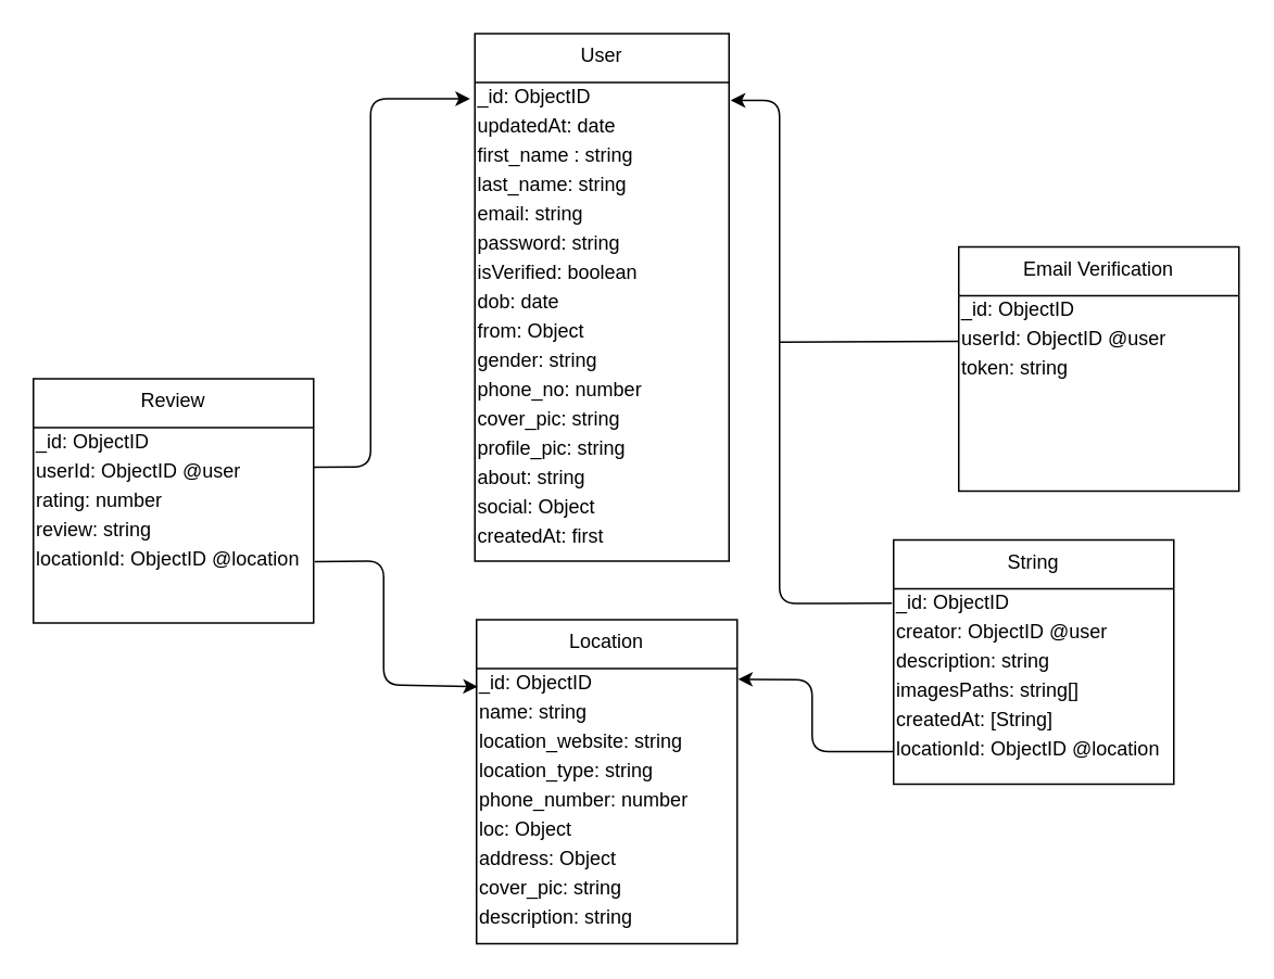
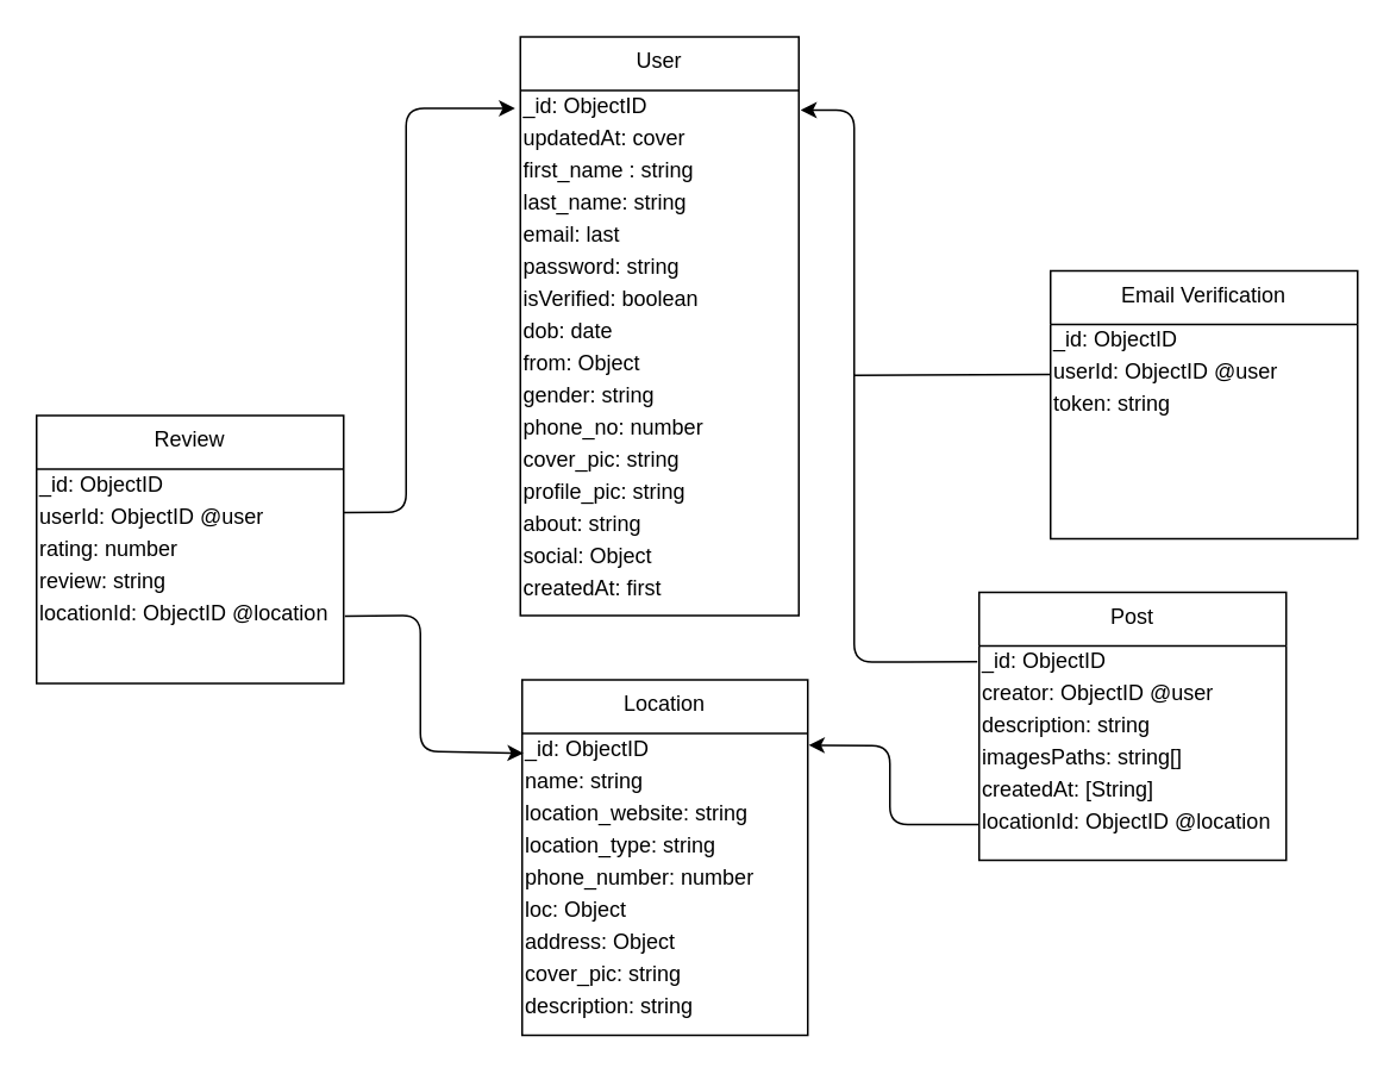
  <mxCell id="0" />
  <mxCell id="1" parent="0" />
  <mxCell id="2" value="Review" style="swimlane;fontStyle=0;align=center;verticalAlign=top;childLayout=stackLayout;horizontal=1;startSize=30;horizontalStack=0;resizeParent=1;resizeLast=0;collapsible=1;marginBottom=0;rounded=0;shadow=0;strokeWidth=1;" parent="1" vertex="1"><mxGeometry x="20" y="232" width="172" height="150" as="geometry"><mxRectangle x="230" y="140" width="160" height="26" as="alternateBounds" /></mxGeometry></mxCell>
  <mxCell id="3" value="_id: ObjectID" style="text;html=1;align=left;verticalAlign=middle;resizable=0;points=[];autosize=1;" vertex="1" parent="2"><mxGeometry y="30" width="172" height="18" as="geometry" /></mxCell>
  <mxCell id="4" value="userId: ObjectID @user" style="text;html=1;align=left;verticalAlign=middle;resizable=0;points=[];autosize=1;" vertex="1" parent="2"><mxGeometry y="48" width="172" height="18" as="geometry" /></mxCell>
  <mxCell id="5" value="rating: number" style="text;html=1;align=left;verticalAlign=middle;resizable=0;points=[];autosize=1;" vertex="1" parent="2"><mxGeometry y="66" width="172" height="18" as="geometry" /></mxCell>
  <mxCell id="6" value="review: string" style="text;html=1;align=left;verticalAlign=middle;resizable=0;points=[];autosize=1;" vertex="1" parent="2"><mxGeometry y="84" width="172" height="18" as="geometry" /></mxCell>
  <mxCell id="7" value="locationId: ObjectID @location" style="text;html=1;align=left;verticalAlign=middle;resizable=0;points=[];autosize=1;" vertex="1" parent="2"><mxGeometry y="102" width="172" height="18" as="geometry" /></mxCell>
  <mxCell id="8" value="User" style="swimlane;fontStyle=0;align=center;verticalAlign=top;childLayout=stackLayout;horizontal=1;startSize=30;horizontalStack=0;resizeParent=1;resizeLast=0;collapsible=1;marginBottom=0;rounded=0;shadow=0;strokeWidth=1;" parent="1" vertex="1"><mxGeometry x="291" y="20" width="156" height="324" as="geometry"><mxRectangle x="179" y="400" width="160" height="26" as="alternateBounds" /></mxGeometry></mxCell>
  <mxCell id="9" value="_id: ObjectID" style="text;html=1;align=left;verticalAlign=middle;resizable=0;points=[];autosize=1;" vertex="1" parent="8"><mxGeometry y="30" width="156" height="18" as="geometry" /></mxCell>
- <mxCell id="10" value="updatedAt: date" style="text;html=1;align=left;verticalAlign=middle;resizable=0;points=[];autosize=1;" vertex="1" parent="8"><mxGeometry y="48" width="156" height="18" as="geometry" /></mxCell>
+ <mxCell id="10" value="updatedAt: cover" style="text;html=1;align=left;verticalAlign=middle;resizable=0;points=[];autosize=1;" vertex="1" parent="8"><mxGeometry y="48" width="156" height="18" as="geometry" /></mxCell>
  <mxCell id="11" value="first_name : string" style="text;html=1;align=left;verticalAlign=middle;resizable=0;points=[];autosize=1;" vertex="1" parent="8"><mxGeometry y="66" width="156" height="18" as="geometry" /></mxCell>
  <mxCell id="12" value="last_name: string" style="text;html=1;align=left;verticalAlign=middle;resizable=0;points=[];autosize=1;" vertex="1" parent="8"><mxGeometry y="84" width="156" height="18" as="geometry" /></mxCell>
- <mxCell id="13" value="email: string" style="text;html=1;align=left;verticalAlign=middle;resizable=0;points=[];autosize=1;" vertex="1" parent="8"><mxGeometry y="102" width="156" height="18" as="geometry" /></mxCell>
+ <mxCell id="13" value="email: last" style="text;html=1;align=left;verticalAlign=middle;resizable=0;points=[];autosize=1;" vertex="1" parent="8"><mxGeometry y="102" width="156" height="18" as="geometry" /></mxCell>
  <mxCell id="14" value="password: string" style="text;html=1;align=left;verticalAlign=middle;resizable=0;points=[];autosize=1;" vertex="1" parent="8"><mxGeometry y="120" width="156" height="18" as="geometry" /></mxCell>
  <mxCell id="15" value="isVerified: boolean" style="text;html=1;align=left;verticalAlign=middle;resizable=0;points=[];autosize=1;" vertex="1" parent="8"><mxGeometry y="138" width="156" height="18" as="geometry" /></mxCell>
  <mxCell id="16" value="dob: date" style="text;html=1;align=left;verticalAlign=middle;resizable=0;points=[];autosize=1;" vertex="1" parent="8"><mxGeometry y="156" width="156" height="18" as="geometry" /></mxCell>
  <mxCell id="17" value="from: Object" style="text;html=1;align=left;verticalAlign=middle;resizable=0;points=[];autosize=1;" vertex="1" parent="8"><mxGeometry y="174" width="156" height="18" as="geometry" /></mxCell>
  <mxCell id="18" value="gender: string" style="text;html=1;align=left;verticalAlign=middle;resizable=0;points=[];autosize=1;" vertex="1" parent="8"><mxGeometry y="192" width="156" height="18" as="geometry" /></mxCell>
  <mxCell id="19" value="phone_no: number" style="text;html=1;align=left;verticalAlign=middle;resizable=0;points=[];autosize=1;" vertex="1" parent="8"><mxGeometry y="210" width="156" height="18" as="geometry" /></mxCell>
  <mxCell id="20" value="cover_pic: string" style="text;html=1;align=left;verticalAlign=middle;resizable=0;points=[];autosize=1;" vertex="1" parent="8"><mxGeometry y="228" width="156" height="18" as="geometry" /></mxCell>
  <mxCell id="21" value="profile_pic: string" style="text;html=1;align=left;verticalAlign=middle;resizable=0;points=[];autosize=1;" vertex="1" parent="8"><mxGeometry y="246" width="156" height="18" as="geometry" /></mxCell>
  <mxCell id="22" value="about: string" style="text;html=1;align=left;verticalAlign=middle;resizable=0;points=[];autosize=1;" vertex="1" parent="8"><mxGeometry y="264" width="156" height="18" as="geometry" /></mxCell>
  <mxCell id="23" value="social: Object" style="text;html=1;align=left;verticalAlign=middle;resizable=0;points=[];autosize=1;" vertex="1" parent="8"><mxGeometry y="282" width="156" height="18" as="geometry" /></mxCell>
  <mxCell id="24" value="createdAt: first" style="text;html=1;align=left;verticalAlign=middle;resizable=0;points=[];autosize=1;" vertex="1" parent="8"><mxGeometry y="300" width="156" height="18" as="geometry" /></mxCell>
  <mxCell id="25" value="Location" style="swimlane;fontStyle=0;align=center;verticalAlign=top;childLayout=stackLayout;horizontal=1;startSize=30;horizontalStack=0;resizeParent=1;resizeLast=0;collapsible=1;marginBottom=0;rounded=0;shadow=0;strokeWidth=1;" parent="1" vertex="1"><mxGeometry x="292" y="380" width="160" height="199" as="geometry"><mxRectangle x="230" y="140" width="160" height="26" as="alternateBounds" /></mxGeometry></mxCell>
  <mxCell id="26" value="_id: ObjectID" style="text;html=1;align=left;verticalAlign=middle;resizable=0;points=[];autosize=1;" vertex="1" parent="25"><mxGeometry y="30" width="160" height="18" as="geometry" /></mxCell>
  <mxCell id="27" value="name: string" style="text;html=1;align=left;verticalAlign=middle;resizable=0;points=[];autosize=1;" vertex="1" parent="25"><mxGeometry y="48" width="160" height="18" as="geometry" /></mxCell>
  <mxCell id="28" value="location_website: string" style="text;html=1;align=left;verticalAlign=middle;resizable=0;points=[];autosize=1;" vertex="1" parent="25"><mxGeometry y="66" width="160" height="18" as="geometry" /></mxCell>
  <mxCell id="29" value="location_type: string" style="text;html=1;align=left;verticalAlign=middle;resizable=0;points=[];autosize=1;" vertex="1" parent="25"><mxGeometry y="84" width="160" height="18" as="geometry" /></mxCell>
  <mxCell id="30" value="phone_number: number" style="text;html=1;align=left;verticalAlign=middle;resizable=0;points=[];autosize=1;" vertex="1" parent="25"><mxGeometry y="102" width="160" height="18" as="geometry" /></mxCell>
  <mxCell id="31" value="loc: Object" style="text;html=1;align=left;verticalAlign=middle;resizable=0;points=[];autosize=1;" vertex="1" parent="25"><mxGeometry y="120" width="160" height="18" as="geometry" /></mxCell>
  <mxCell id="32" value="address: Object" style="text;html=1;align=left;verticalAlign=middle;resizable=0;points=[];autosize=1;" vertex="1" parent="25"><mxGeometry y="138" width="160" height="18" as="geometry" /></mxCell>
  <mxCell id="33" value="cover_pic: string" style="text;html=1;align=left;verticalAlign=middle;resizable=0;points=[];autosize=1;" vertex="1" parent="25"><mxGeometry y="156" width="160" height="18" as="geometry" /></mxCell>
  <mxCell id="34" value="description: string" style="text;html=1;align=left;verticalAlign=middle;resizable=0;points=[];autosize=1;" vertex="1" parent="25"><mxGeometry y="174" width="160" height="18" as="geometry" /></mxCell>
  <mxCell id="35" value="" style="endArrow=classic;html=1;exitX=1.004;exitY=0.57;exitDx=0;exitDy=0;exitPerimeter=0;entryX=0.005;entryY=0.617;entryDx=0;entryDy=0;entryPerimeter=0;" edge="1" parent="1" source="7" target="26"><mxGeometry width="50" height="50" relative="1" as="geometry"><mxPoint x="192" y="289" as="sourcePoint" /><mxPoint x="250" y="439" as="targetPoint" /><Array as="points"><mxPoint x="235" y="344" /><mxPoint x="235" y="420" /></Array></mxGeometry></mxCell>
  <mxCell id="36" value="" style="endArrow=classic;html=1;exitX=0.998;exitY=0.354;exitDx=0;exitDy=0;exitPerimeter=0;entryX=-0.019;entryY=0.556;entryDx=0;entryDy=0;entryPerimeter=0;" edge="1" parent="1" source="4" target="9"><mxGeometry width="50" height="50" relative="1" as="geometry"><mxPoint x="207" y="277" as="sourcePoint" /><mxPoint x="260" y="72" as="targetPoint" /><Array as="points"><mxPoint x="227" y="286" /><mxPoint x="227" y="60" /></Array></mxGeometry></mxCell>
- <mxCell id="37" value="String" style="swimlane;fontStyle=0;align=center;verticalAlign=top;childLayout=stackLayout;horizontal=1;startSize=30;horizontalStack=0;resizeParent=1;resizeLast=0;collapsible=1;marginBottom=0;rounded=0;shadow=0;strokeWidth=1;" parent="1" vertex="1"><mxGeometry x="548" y="331" width="172" height="150" as="geometry"><mxRectangle x="230" y="140" width="160" height="26" as="alternateBounds" /></mxGeometry></mxCell>
+ <mxCell id="37" value="Post" style="swimlane;fontStyle=0;align=center;verticalAlign=top;childLayout=stackLayout;horizontal=1;startSize=30;horizontalStack=0;resizeParent=1;resizeLast=0;collapsible=1;marginBottom=0;rounded=0;shadow=0;strokeWidth=1;" parent="1" vertex="1"><mxGeometry x="548" y="331" width="172" height="150" as="geometry"><mxRectangle x="230" y="140" width="160" height="26" as="alternateBounds" /></mxGeometry></mxCell>
  <mxCell id="38" value="_id: ObjectID" style="text;html=1;align=left;verticalAlign=middle;resizable=0;points=[];autosize=1;" vertex="1" parent="37"><mxGeometry y="30" width="172" height="18" as="geometry" /></mxCell>
  <mxCell id="39" value="creator: ObjectID @user" style="text;html=1;align=left;verticalAlign=middle;resizable=0;points=[];autosize=1;" vertex="1" parent="37"><mxGeometry y="48" width="172" height="18" as="geometry" /></mxCell>
  <mxCell id="40" value="description: string" style="text;html=1;align=left;verticalAlign=middle;resizable=0;points=[];autosize=1;" vertex="1" parent="37"><mxGeometry y="66" width="172" height="18" as="geometry" /></mxCell>
  <mxCell id="41" value="imagesPaths: string[]" style="text;html=1;align=left;verticalAlign=middle;resizable=0;points=[];autosize=1;" vertex="1" parent="37"><mxGeometry y="84" width="172" height="18" as="geometry" /></mxCell>
  <mxCell id="42" value="createdAt: [String]" style="text;html=1;align=left;verticalAlign=middle;resizable=0;points=[];autosize=1;" vertex="1" parent="37"><mxGeometry y="102" width="172" height="18" as="geometry" /></mxCell>
  <mxCell id="43" value="locationId: ObjectID @location" style="text;html=1;align=left;verticalAlign=middle;resizable=0;points=[];autosize=1;" vertex="1" parent="37"><mxGeometry y="120" width="172" height="18" as="geometry" /></mxCell>
  <mxCell id="44" value="" style="endArrow=classic;html=1;entryX=1.003;entryY=0.363;entryDx=0;entryDy=0;entryPerimeter=0;exitX=0;exitY=0.556;exitDx=0;exitDy=0;exitPerimeter=0;" edge="1" parent="1" source="43" target="26"><mxGeometry width="50" height="50" relative="1" as="geometry"><mxPoint x="528" y="571" as="sourcePoint" /><mxPoint x="578" y="521" as="targetPoint" /><Array as="points"><mxPoint x="498" y="461" /><mxPoint x="498" y="417" /></Array></mxGeometry></mxCell>
  <mxCell id="45" value="Email Verification" style="swimlane;fontStyle=0;align=center;verticalAlign=top;childLayout=stackLayout;horizontal=1;startSize=30;horizontalStack=0;resizeParent=1;resizeLast=0;collapsible=1;marginBottom=0;rounded=0;shadow=0;strokeWidth=1;" vertex="1" parent="1"><mxGeometry x="588" y="151" width="172" height="150" as="geometry"><mxRectangle x="230" y="140" width="160" height="26" as="alternateBounds" /></mxGeometry></mxCell>
  <mxCell id="46" value="_id: ObjectID" style="text;html=1;align=left;verticalAlign=middle;resizable=0;points=[];autosize=1;" vertex="1" parent="45"><mxGeometry y="30" width="172" height="18" as="geometry" /></mxCell>
  <mxCell id="47" value="userId: ObjectID @user" style="text;html=1;align=left;verticalAlign=middle;resizable=0;points=[];autosize=1;" vertex="1" parent="45"><mxGeometry y="48" width="172" height="18" as="geometry" /></mxCell>
  <mxCell id="48" value="token: string" style="text;html=1;align=left;verticalAlign=middle;resizable=0;points=[];autosize=1;" vertex="1" parent="45"><mxGeometry y="66" width="172" height="18" as="geometry" /></mxCell>
  <mxCell id="49" value="" style="endArrow=classic;html=1;exitX=-0.006;exitY=0.492;exitDx=0;exitDy=0;exitPerimeter=0;" edge="1" parent="1" source="38"><mxGeometry width="50" height="50" relative="1" as="geometry"><mxPoint x="538" y="61" as="sourcePoint" /><mxPoint x="448" y="61" as="targetPoint" /><Array as="points"><mxPoint x="478" y="370" /><mxPoint x="478" y="61" /></Array></mxGeometry></mxCell>
  <mxCell id="50" value="" style="endArrow=none;html=1;entryX=0;entryY=0.419;entryDx=0;entryDy=0;entryPerimeter=0;" edge="1" parent="1"><mxGeometry width="50" height="50" relative="1" as="geometry"><mxPoint x="478" y="209.46" as="sourcePoint" /><mxPoint x="588" y="209.002" as="targetPoint" /></mxGeometry></mxCell>
